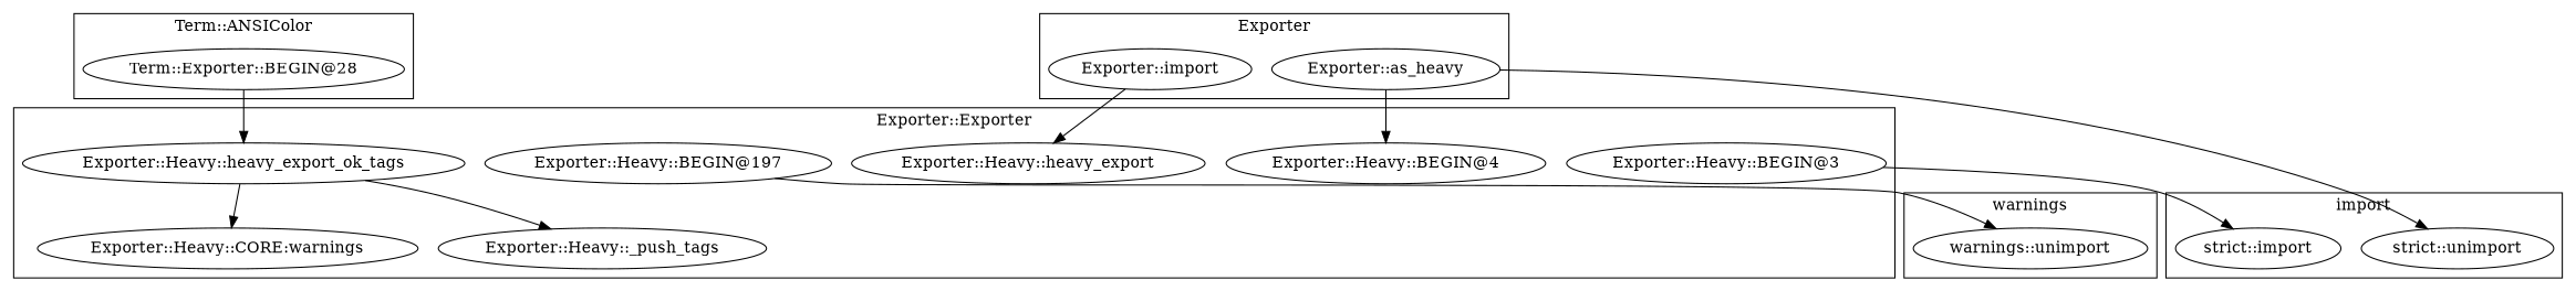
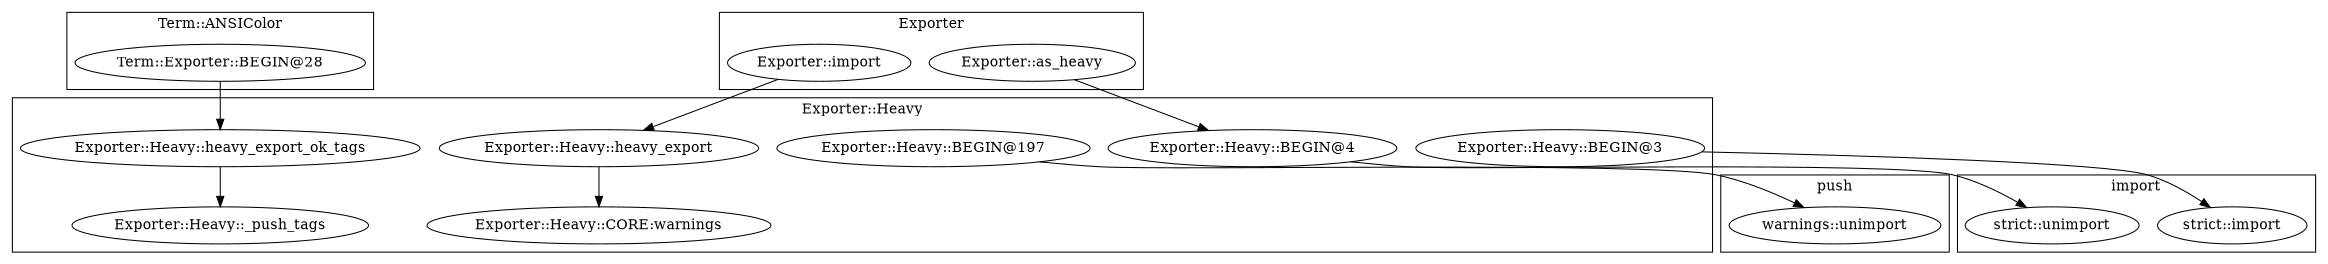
  digraph {
    n1 [label="Term::Exporter::BEGIN@28"]
    "warnings::unimport"
    "strict::import"
    "strict::unimport"
    "Exporter::Heavy::BEGIN@197"
    "Exporter::Heavy::_push_tags"
    "Exporter::Heavy::BEGIN@4"
    n8 [label="Exporter::Heavy::CORE:warnings"]
    "Exporter::Heavy::heavy_export_ok_tags"
    "Exporter::Heavy::heavy_export"
    "Exporter::Heavy::BEGIN@3"
    "Exporter::import"
    "Exporter::as_heavy"
    subgraph cluster_1 {
      label="Term::ANSIColor"
      n1
    }
    subgraph cluster_2 {
-     label=warnings
+     label=push
      "warnings::unimport"
    }
    subgraph cluster_3 {
      label=import
      "strict::import"
      "strict::unimport"
    }
    subgraph cluster_4 {
-     label="Exporter::Exporter"
+     label="Exporter::Heavy"
      "Exporter::Heavy::BEGIN@197"
      "Exporter::Heavy::_push_tags"
      "Exporter::Heavy::BEGIN@4"
      n8
      "Exporter::Heavy::heavy_export_ok_tags"
      "Exporter::Heavy::heavy_export"
      "Exporter::Heavy::BEGIN@3"
    }
    subgraph cluster_5 {
      label=Exporter
      "Exporter::import"
      "Exporter::as_heavy"
    }
    n1 -> "Exporter::Heavy::heavy_export_ok_tags"
    "Exporter::Heavy::BEGIN@197" -> "warnings::unimport"
-   "Exporter::as_heavy" -> "strict::unimport"
+   "Exporter::Heavy::BEGIN@4" -> "strict::unimport"
    "Exporter::Heavy::heavy_export_ok_tags" -> "Exporter::Heavy::_push_tags"
-   "Exporter::Heavy::heavy_export_ok_tags" -> n8
+   "Exporter::Heavy::heavy_export" -> n8
    "Exporter::Heavy::BEGIN@3" -> "strict::import"
    "Exporter::import" -> "Exporter::Heavy::heavy_export"
    "Exporter::as_heavy" -> "Exporter::Heavy::BEGIN@4"
  }
